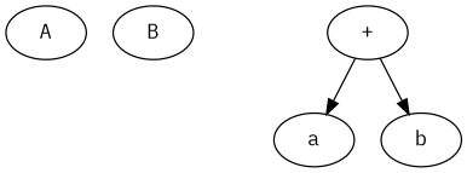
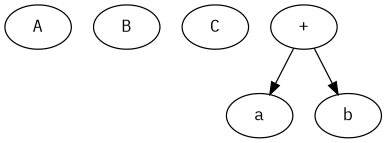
  digraph {
    fontname="IBM Plex Mono"
    node [fontname="IBM Plex Mono"]
    edge [fontname="IBM Plex Mono"]
    A
    B
+   C
    n4 [label=a]
    n5 [label=b]
    n6 [label="+"]
    subgraph sub_1 {
      rank=same
      A
      B
+     C
    }
    n6 -> n4
    n6 -> n5
  }
